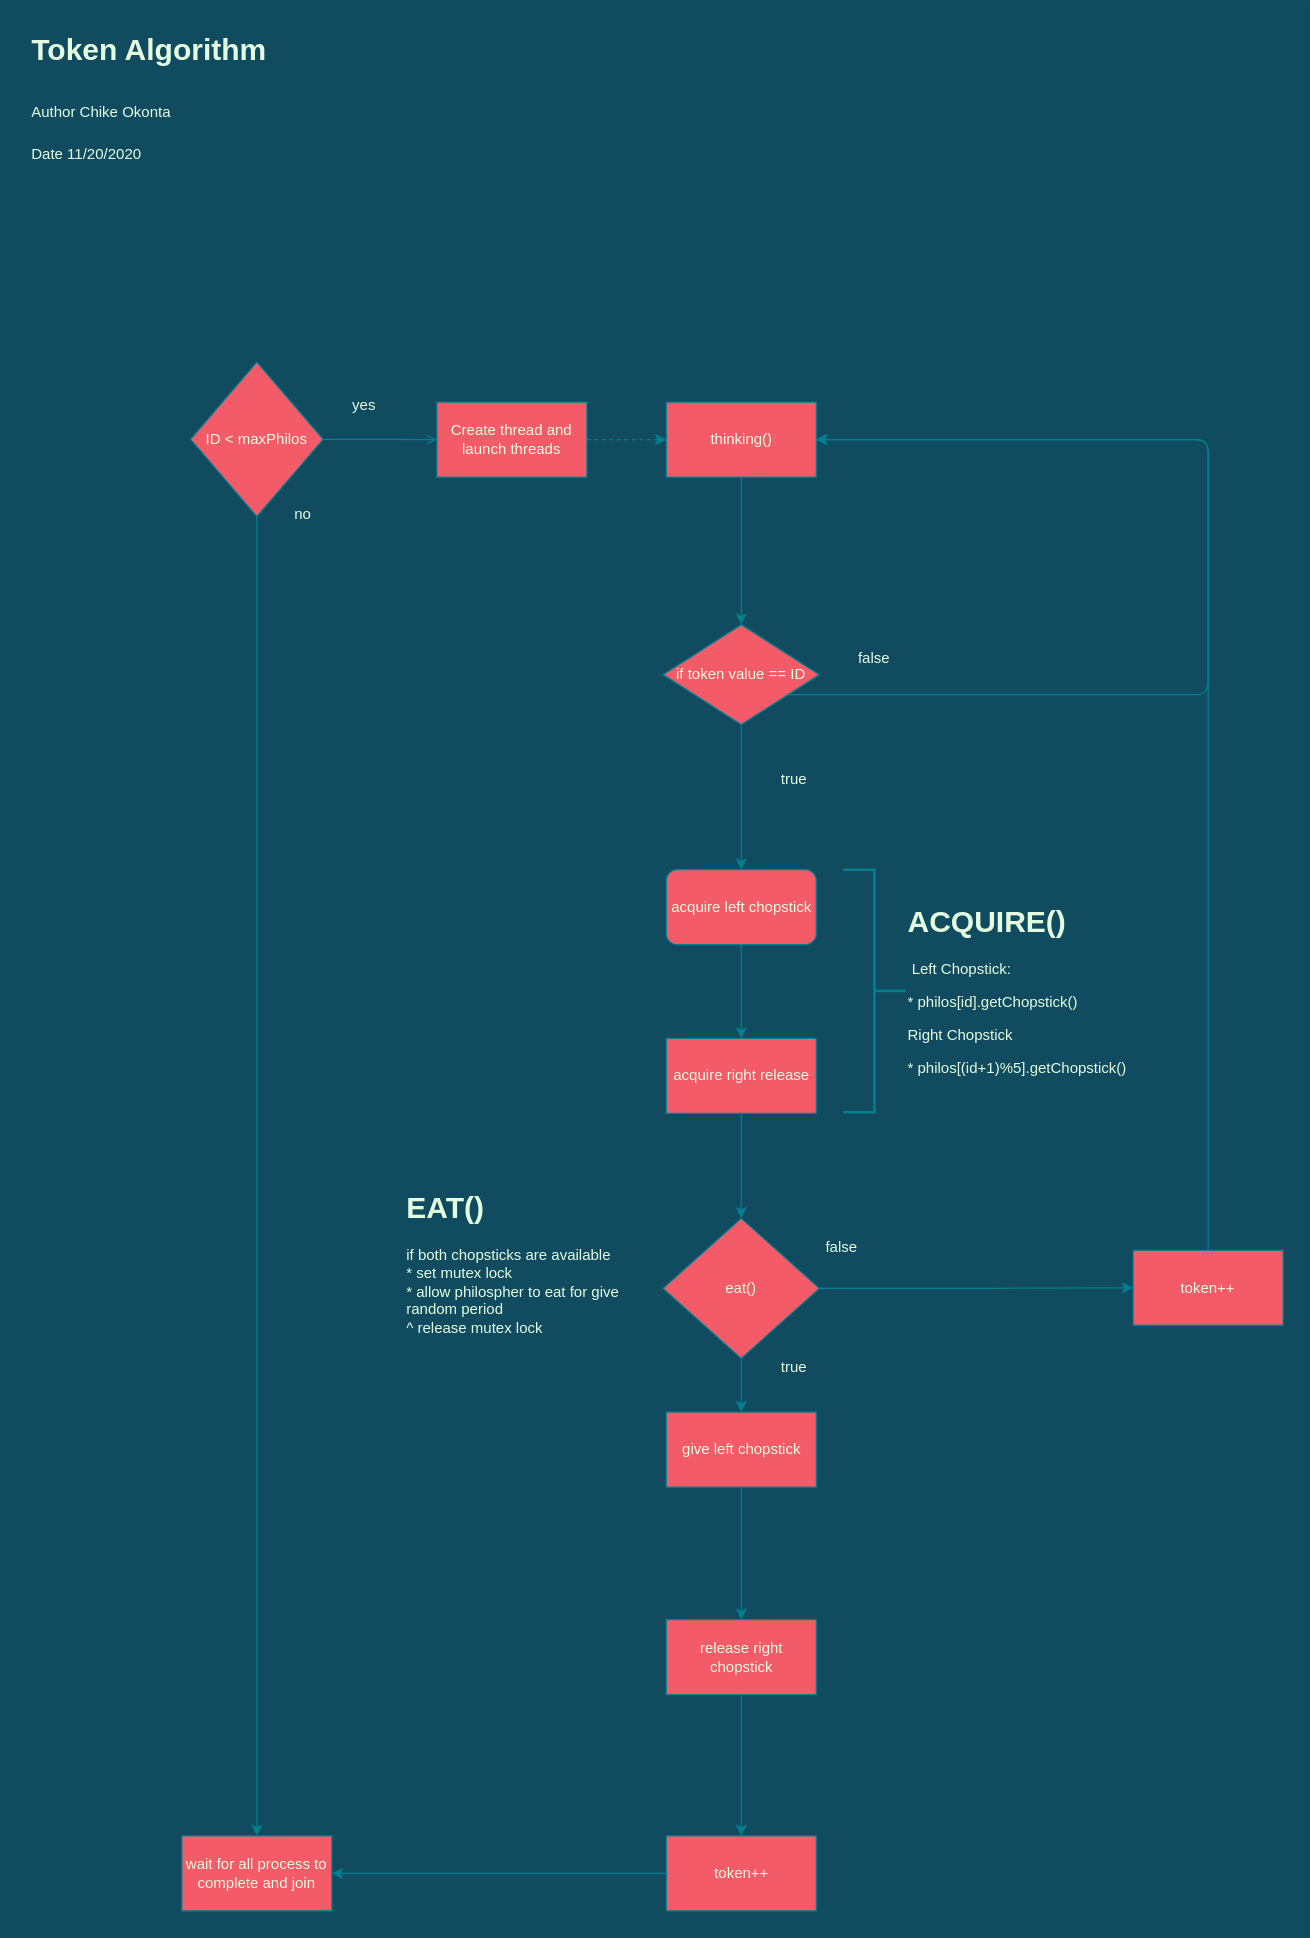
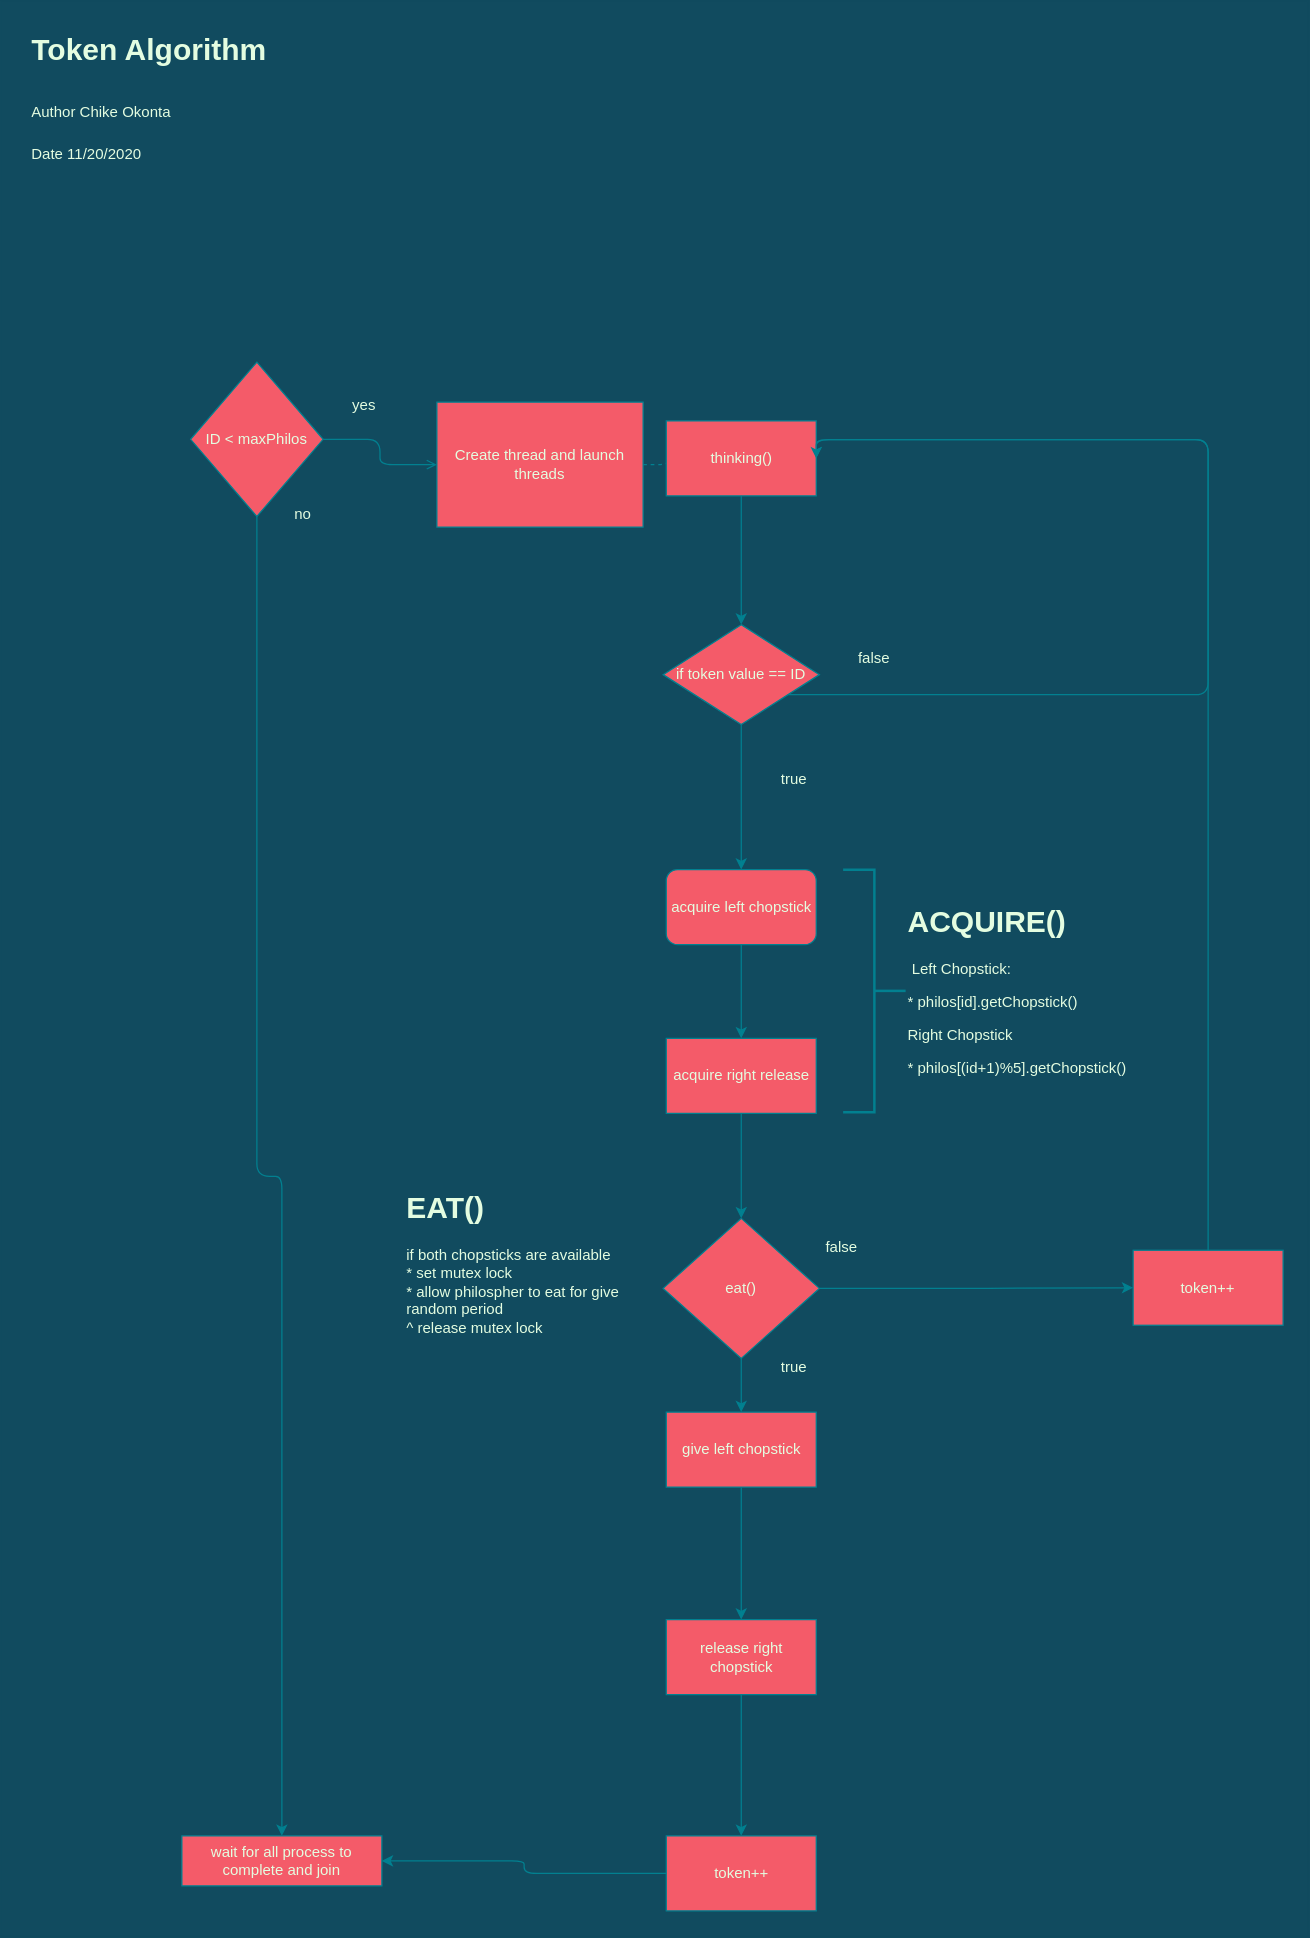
  <mxCell id="0" />
  <mxCell id="1" parent="0" />
  <mxCell id="2" value="&lt;h1&gt;&lt;span&gt;Token Algorithm&amp;nbsp;&lt;/span&gt;&lt;/h1&gt;&lt;h1&gt;&lt;span style=&quot;font-size: 12px ; font-weight: normal&quot;&gt;Author Chike Okonta&lt;/span&gt;&lt;br&gt;&lt;/h1&gt;&lt;div&gt;&lt;span style=&quot;font-size: 12px ; font-weight: normal&quot;&gt;Date 11/20/2020&lt;/span&gt;&lt;/div&gt;" style="text;html=1;strokeColor=none;fillColor=none;spacing=5;spacingTop=-20;whiteSpace=wrap;overflow=hidden;rounded=0;sketch=0;fontColor=#E4FDE1;" parent="1" vertex="1"><mxGeometry x="20" width="242" height="120" as="geometry" y="20" /></mxCell>
  <mxCell id="3" style="edgeStyle=orthogonalEdgeStyle;curved=0;rounded=1;sketch=0;orthogonalLoop=1;jettySize=auto;html=1;entryX=0;entryY=0.5;entryDx=0;entryDy=0;dashed=1;strokeColor=#028090;fontColor=#E4FDE1;labelBackgroundColor=#114B5F;" edge="1" parent="1" source="4" target="24"><mxGeometry relative="1" as="geometry"><mxPoint x="532.5" y="351" as="targetPoint" /></mxGeometry></mxCell>
- <mxCell id="4" value="Create thread and launch threads" style="rounded=0;whiteSpace=wrap;html=1;sketch=0;strokeColor=#028090;fillColor=#F45B69;fontColor=#E4FDE1;" parent="1" vertex="1"><mxGeometry x="349" y="321" width="120" height="60" as="geometry" /></mxCell>
+ <mxCell id="4" value="Create thread and launch threads" style="rounded=0;whiteSpace=wrap;html=1;sketch=0;strokeColor=#028090;fillColor=#F45B69;fontColor=#E4FDE1;" parent="1" vertex="1"><mxGeometry x="349" y="321" width="165" height="100" as="geometry" /></mxCell>
  <mxCell id="5" style="edgeStyle=orthogonalEdgeStyle;curved=0;rounded=1;sketch=0;orthogonalLoop=1;jettySize=auto;html=1;entryX=0;entryY=0.5;entryDx=0;entryDy=0;strokeColor=#028090;fontColor=#E4FDE1;labelBackgroundColor=#114B5F;endArrow=open;" edge="1" parent="1" source="7" target="4"><mxGeometry relative="1" as="geometry" /></mxCell>
  <mxCell id="6" style="edgeStyle=orthogonalEdgeStyle;curved=0;rounded=1;sketch=0;orthogonalLoop=1;jettySize=auto;html=1;strokeColor=#028090;fontColor=#E4FDE1;labelBackgroundColor=#114B5F;" edge="1" parent="1" source="7" target="25"><mxGeometry relative="1" as="geometry" /></mxCell>
  <mxCell id="7" value="ID &amp;lt; maxPhilos" style="rhombus;whiteSpace=wrap;html=1;rounded=0;sketch=0;strokeColor=#028090;fillColor=#F45B69;fontColor=#E4FDE1;" parent="1" vertex="1"><mxGeometry x="152" y="289" width="106" height="123.5" as="geometry" /></mxCell>
  <mxCell id="8" style="edgeStyle=orthogonalEdgeStyle;curved=0;rounded=1;sketch=0;orthogonalLoop=1;jettySize=auto;html=1;entryX=0.5;entryY=0;entryDx=0;entryDy=0;strokeColor=#028090;fontColor=#E4FDE1;labelBackgroundColor=#114B5F;" edge="1" parent="1" source="9" target="18"><mxGeometry relative="1" as="geometry" /></mxCell>
  <mxCell id="9" value="acquire left chopstick" style="whiteSpace=wrap;html=1;sketch=0;strokeColor=#028090;fillColor=#F45B69;fontColor=#E4FDE1;rounded=1;" parent="1" vertex="1"><mxGeometry x="532.5" y="695" width="120" height="60" as="geometry" /></mxCell>
  <mxCell id="10" style="edgeStyle=orthogonalEdgeStyle;curved=0;rounded=1;sketch=0;orthogonalLoop=1;jettySize=auto;html=1;entryX=0.5;entryY=0;entryDx=0;entryDy=0;strokeColor=#028090;fontColor=#E4FDE1;labelBackgroundColor=#114B5F;" edge="1" parent="1" source="12" target="9"><mxGeometry relative="1" as="geometry" /></mxCell>
  <mxCell id="11" style="edgeStyle=orthogonalEdgeStyle;curved=0;rounded=1;sketch=0;orthogonalLoop=1;jettySize=auto;html=1;entryX=1;entryY=0.5;entryDx=0;entryDy=0;strokeColor=#028090;fillColor=#F45B69;fontColor=#E4FDE1;" edge="1" parent="1" source="12" target="24"><mxGeometry relative="1" as="geometry"><Array as="points"><mxPoint x="966" y="555" /><mxPoint x="966" y="351" /></Array></mxGeometry></mxCell>
  <mxCell id="12" value="if token value == ID" style="rhombus;whiteSpace=wrap;html=1;rounded=0;sketch=0;strokeColor=#028090;fillColor=#F45B69;fontColor=#E4FDE1;" parent="1" vertex="1"><mxGeometry x="530" y="499" width="125" height="80" as="geometry" /></mxCell>
  <mxCell id="13" style="edgeStyle=orthogonalEdgeStyle;curved=0;rounded=1;sketch=0;orthogonalLoop=1;jettySize=auto;html=1;entryX=1;entryY=0.5;entryDx=0;entryDy=0;strokeColor=#028090;fontColor=#E4FDE1;labelBackgroundColor=#114B5F;" edge="1" parent="1" source="14" target="25"><mxGeometry relative="1" as="geometry" /></mxCell>
  <mxCell id="14" value="token++" style="rounded=0;whiteSpace=wrap;html=1;sketch=0;strokeColor=#028090;fillColor=#F45B69;fontColor=#E4FDE1;" parent="1" vertex="1"><mxGeometry x="532.5" y="1468" width="120" height="60" as="geometry" /></mxCell>
  <mxCell id="15" value="" style="edgeStyle=orthogonalEdgeStyle;curved=0;rounded=1;sketch=0;orthogonalLoop=1;jettySize=auto;html=1;strokeColor=#028090;fontColor=#E4FDE1;labelBackgroundColor=#114B5F;" edge="1" parent="1" source="16" target="20"><mxGeometry relative="1" as="geometry" /></mxCell>
  <mxCell id="16" value="give left chopstick" style="rounded=0;whiteSpace=wrap;html=1;sketch=0;strokeColor=#028090;fillColor=#F45B69;fontColor=#E4FDE1;" vertex="1" parent="1"><mxGeometry x="532.5" y="1129" width="120" height="60" as="geometry" /></mxCell>
  <mxCell id="17" style="edgeStyle=orthogonalEdgeStyle;curved=0;rounded=1;sketch=0;orthogonalLoop=1;jettySize=auto;html=1;entryX=0.5;entryY=0;entryDx=0;entryDy=0;strokeColor=#028090;fontColor=#E4FDE1;labelBackgroundColor=#114B5F;" edge="1" parent="1" source="18" target="31"><mxGeometry relative="1" as="geometry" /></mxCell>
  <mxCell id="18" value="acquire right release" style="rounded=0;whiteSpace=wrap;html=1;sketch=0;strokeColor=#028090;fillColor=#F45B69;fontColor=#E4FDE1;" vertex="1" parent="1"><mxGeometry x="532.5" y="830" width="120" height="60" as="geometry" /></mxCell>
  <mxCell id="19" style="edgeStyle=orthogonalEdgeStyle;curved=0;rounded=1;sketch=0;orthogonalLoop=1;jettySize=auto;html=1;entryX=0.5;entryY=0;entryDx=0;entryDy=0;strokeColor=#028090;fontColor=#E4FDE1;labelBackgroundColor=#114B5F;" edge="1" parent="1" source="20" target="14"><mxGeometry relative="1" as="geometry" /></mxCell>
  <mxCell id="20" value="release right chopstick" style="rounded=0;whiteSpace=wrap;html=1;sketch=0;strokeColor=#028090;fillColor=#F45B69;fontColor=#E4FDE1;" vertex="1" parent="1"><mxGeometry x="532.5" y="1295" width="120" height="60" as="geometry" /></mxCell>
  <mxCell id="21" value="" style="strokeWidth=2;html=1;shape=mxgraph.flowchart.annotation_2;align=left;labelPosition=right;pointerEvents=1;rounded=0;sketch=0;fillColor=#F45B69;fontColor=#E4FDE1;strokeColor=#028090;rotation=-180;" vertex="1" parent="1"><mxGeometry x="674" y="695" width="50" height="194" as="geometry" /></mxCell>
  <mxCell id="22" value="&lt;h1&gt;ACQUIRE()&lt;/h1&gt;&lt;p&gt;&amp;nbsp;Left Chopstick:&lt;/p&gt;&lt;p&gt;* philos[id].getChopstick()&lt;/p&gt;&lt;p&gt;Right Chopstick&lt;/p&gt;&lt;p&gt;* philos[(id+1)%5].getChopstick()&amp;nbsp;&amp;nbsp;&lt;/p&gt;" style="text;html=1;strokeColor=none;fillColor=none;spacing=5;spacingTop=-20;whiteSpace=wrap;overflow=hidden;rounded=0;sketch=0;fontColor=#E4FDE1;" vertex="1" parent="1"><mxGeometry x="721" y="717" width="190" height="172" as="geometry" /></mxCell>
  <mxCell id="23" style="edgeStyle=orthogonalEdgeStyle;curved=0;rounded=1;sketch=0;orthogonalLoop=1;jettySize=auto;html=1;entryX=0.5;entryY=0;entryDx=0;entryDy=0;strokeColor=#028090;fillColor=#F45B69;fontColor=#E4FDE1;" edge="1" parent="1" source="24" target="12"><mxGeometry relative="1" as="geometry" /></mxCell>
- <mxCell id="24" value="thinking()" style="rounded=0;whiteSpace=wrap;html=1;sketch=0;strokeColor=#028090;fillColor=#F45B69;fontColor=#E4FDE1;" vertex="1" parent="1"><mxGeometry x="532.5" y="321" width="120" height="60" as="geometry" /></mxCell>
- <mxCell id="25" value="wait for all process to complete and join" style="rounded=0;whiteSpace=wrap;html=1;sketch=0;strokeColor=#028090;fillColor=#F45B69;fontColor=#E4FDE1;" vertex="1" parent="1"><mxGeometry x="145" y="1468" width="120" height="60" as="geometry" /></mxCell>
+ <mxCell id="24" value="thinking()" style="rounded=0;whiteSpace=wrap;html=1;sketch=0;strokeColor=#028090;fillColor=#F45B69;fontColor=#E4FDE1;" vertex="1" parent="1"><mxGeometry x="532.5" y="336" width="120" height="60" as="geometry" /></mxCell>
+ <mxCell id="25" value="wait for all process to complete and join" style="rounded=0;whiteSpace=wrap;html=1;sketch=0;strokeColor=#028090;fillColor=#F45B69;fontColor=#E4FDE1;" vertex="1" parent="1"><mxGeometry x="145" y="1468" width="160" height="40" as="geometry" /></mxCell>
  <mxCell id="26" value="no" style="text;html=1;strokeColor=none;fillColor=none;align=center;verticalAlign=middle;whiteSpace=wrap;rounded=0;sketch=0;fontColor=#E4FDE1;" vertex="1" parent="1"><mxGeometry x="222" y="399" width="40" height="23" as="geometry" /></mxCell>
  <mxCell id="27" value="yes" style="text;html=1;strokeColor=none;fillColor=none;align=center;verticalAlign=middle;whiteSpace=wrap;rounded=0;sketch=0;fontColor=#E4FDE1;" vertex="1" parent="1"><mxGeometry x="271" y="312" width="40" height="23" as="geometry" /></mxCell>
  <mxCell id="28" value="&lt;h1&gt;EAT()&lt;/h1&gt;&lt;div&gt;if both chopsticks are available&amp;nbsp;&lt;/div&gt;&lt;div&gt;* set mutex lock&lt;/div&gt;&lt;div&gt;* allow philospher to eat for give random period&lt;/div&gt;&lt;div&gt;^ release mutex lock&amp;nbsp;&lt;/div&gt;&lt;div&gt;&lt;br&gt;&lt;/div&gt;" style="text;html=1;strokeColor=none;fillColor=none;spacing=5;spacingTop=-20;whiteSpace=wrap;overflow=hidden;rounded=0;sketch=0;fontColor=#E4FDE1;" vertex="1" parent="1"><mxGeometry x="320" y="946" width="190" height="135" as="geometry" /></mxCell>
  <mxCell id="29" style="edgeStyle=orthogonalEdgeStyle;curved=0;rounded=1;sketch=0;orthogonalLoop=1;jettySize=auto;html=1;entryX=0.5;entryY=0;entryDx=0;entryDy=0;strokeColor=#028090;fontColor=#E4FDE1;labelBackgroundColor=#114B5F;" edge="1" parent="1" source="31" target="16"><mxGeometry relative="1" as="geometry" /></mxCell>
  <mxCell id="30" style="edgeStyle=orthogonalEdgeStyle;curved=0;rounded=1;sketch=0;orthogonalLoop=1;jettySize=auto;html=1;exitX=1;exitY=0.5;exitDx=0;exitDy=0;strokeColor=#028090;fontColor=#E4FDE1;labelBackgroundColor=#114B5F;" edge="1" parent="1" source="31" target="33"><mxGeometry relative="1" as="geometry" /></mxCell>
  <mxCell id="31" value="eat()" style="rhombus;whiteSpace=wrap;html=1;rounded=0;sketch=0;strokeColor=#028090;fillColor=#F45B69;fontColor=#E4FDE1;" vertex="1" parent="1"><mxGeometry x="530" y="974" width="125" height="112" as="geometry" /></mxCell>
  <mxCell id="32" style="edgeStyle=orthogonalEdgeStyle;curved=0;rounded=1;sketch=0;orthogonalLoop=1;jettySize=auto;html=1;entryX=1;entryY=0.5;entryDx=0;entryDy=0;strokeColor=#028090;fillColor=#F45B69;fontColor=#E4FDE1;" edge="1" parent="1" source="33" target="24"><mxGeometry relative="1" as="geometry"><Array as="points"><mxPoint x="966" y="351" /></Array></mxGeometry></mxCell>
  <mxCell id="33" value="token++" style="rounded=0;whiteSpace=wrap;html=1;sketch=0;strokeColor=#028090;fillColor=#F45B69;fontColor=#E4FDE1;" vertex="1" parent="1"><mxGeometry x="906" y="999.5" width="120" height="60" as="geometry" /></mxCell>
  <mxCell id="34" value="false" style="text;html=1;strokeColor=none;fillColor=none;align=center;verticalAlign=middle;whiteSpace=wrap;rounded=0;sketch=0;fontColor=#E4FDE1;" vertex="1" parent="1"><mxGeometry x="652.5" y="985" width="40" height="23" as="geometry" /></mxCell>
  <mxCell id="35" value="true" style="text;html=1;strokeColor=none;fillColor=none;align=center;verticalAlign=middle;whiteSpace=wrap;rounded=0;sketch=0;fontColor=#E4FDE1;" vertex="1" parent="1"><mxGeometry x="615" y="1081" width="40" height="23" as="geometry" /></mxCell>
  <mxCell id="36" value="true" style="text;html=1;strokeColor=none;fillColor=none;align=center;verticalAlign=middle;whiteSpace=wrap;rounded=0;sketch=0;fontColor=#E4FDE1;" vertex="1" parent="1"><mxGeometry x="615" y="611" width="40" height="23" as="geometry" /></mxCell>
  <mxCell id="37" value="false" style="text;html=1;strokeColor=none;fillColor=none;align=center;verticalAlign=middle;whiteSpace=wrap;rounded=0;sketch=0;fontColor=#E4FDE1;" vertex="1" parent="1"><mxGeometry x="679" y="514" width="40" height="23" as="geometry" /></mxCell>
